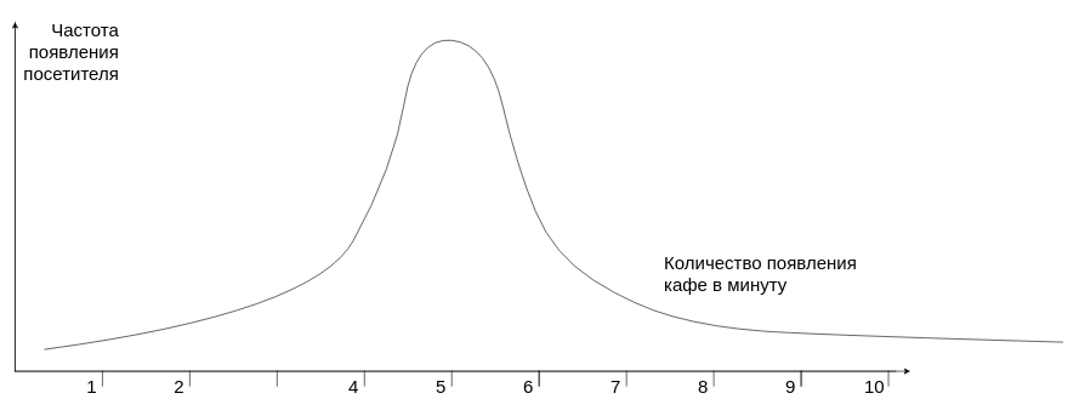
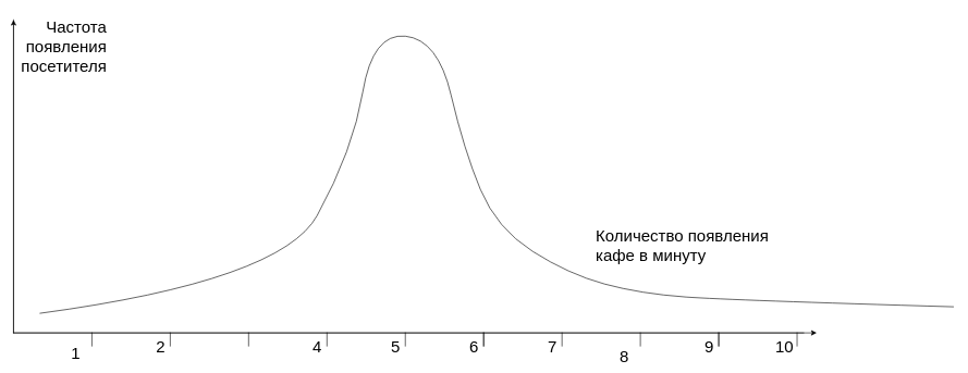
  <mxCell id="0" />
  <mxCell id="1" parent="0" />
  <mxCell id="2" value="" style="shape=partialRectangle;whiteSpace=wrap;html=1;bottom=0;right=0;fillColor=none;rotation=-180;flipV=0;flipH=1;" parent="1" vertex="1"><mxGeometry x="20" width="1210" height="480" as="geometry" y="30" /></mxCell>
  <mxCell id="3" value="" style="shape=partialRectangle;whiteSpace=wrap;html=1;top=0;bottom=0;fillColor=none;" parent="1" vertex="1"><mxGeometry x="140" y="510" width="120" height="20" as="geometry" /></mxCell>
  <mxCell id="4" value="" style="shape=partialRectangle;whiteSpace=wrap;html=1;top=0;bottom=0;fillColor=none;" parent="1" vertex="1"><mxGeometry x="380" y="510" width="120" height="20" as="geometry" /></mxCell>
  <mxCell id="5" value="" style="shape=partialRectangle;whiteSpace=wrap;html=1;top=0;bottom=0;fillColor=none;" parent="1" vertex="1"><mxGeometry x="620" y="510" width="120" height="20" as="geometry" /></mxCell>
  <mxCell id="6" value="" style="shape=partialRectangle;whiteSpace=wrap;html=1;top=0;bottom=0;fillColor=none;" parent="1" vertex="1"><mxGeometry x="740" y="510" width="120" height="20" as="geometry" /></mxCell>
  <mxCell id="7" value="" style="curved=1;endArrow=none;html=1;endFill=0;" parent="1" edge="1"><mxGeometry width="50" height="50" relative="1" as="geometry"><mxPoint x="60" y="480" as="sourcePoint" /><mxPoint x="1460" y="470" as="targetPoint" /><Array as="points"><mxPoint x="430" y="430" /><mxPoint x="540" y="230" /><mxPoint x="570" y="50" /><mxPoint x="670" y="60" /><mxPoint x="710" y="230" /><mxPoint x="760" y="350" /><mxPoint x="870" y="420" /><mxPoint x="980" y="450" /><mxPoint x="1120" y="460" /><mxPoint x="1460" y="470" /></Array></mxGeometry></mxCell>
- <mxCell id="8" value="1" style="text;html=1;align=center;verticalAlign=middle;resizable=0;points=[];autosize=1;fontSize=25;" parent="1" vertex="1"><mxGeometry x="110" y="510" width="30" height="40" as="geometry" /></mxCell>
+ <mxCell id="8" value="1" style="text;html=1;align=center;verticalAlign=middle;resizable=0;points=[];autosize=1;fontSize=25;" parent="1" vertex="1"><mxGeometry x="100" y="520" width="30" height="40" as="geometry" /></mxCell>
  <mxCell id="9" value="2" style="text;html=1;align=center;verticalAlign=middle;resizable=0;points=[];autosize=1;fontSize=25;" parent="1" vertex="1"><mxGeometry x="230" y="510" width="30" height="40" as="geometry" /></mxCell>
  <mxCell id="10" value="4" style="text;html=1;align=center;verticalAlign=middle;resizable=0;points=[];autosize=1;fontSize=25;" parent="1" vertex="1"><mxGeometry x="470" y="510" width="30" height="40" as="geometry" /></mxCell>
  <mxCell id="11" value="5" style="text;html=1;align=center;verticalAlign=middle;resizable=0;points=[];autosize=1;fontSize=25;" parent="1" vertex="1"><mxGeometry x="590" y="510" width="30" height="40" as="geometry" /></mxCell>
  <mxCell id="12" value="6" style="text;html=1;align=center;verticalAlign=middle;resizable=0;points=[];autosize=1;fontSize=25;" parent="1" vertex="1"><mxGeometry x="710" y="510" width="30" height="40" as="geometry" /></mxCell>
  <mxCell id="13" value="7" style="text;html=1;align=center;verticalAlign=middle;resizable=0;points=[];autosize=1;fontSize=25;" parent="1" vertex="1"><mxGeometry x="830" y="510" width="30" height="40" as="geometry" /></mxCell>
  <mxCell id="14" value="&lt;div&gt;&lt;span&gt;Количество появления&lt;/span&gt;&lt;/div&gt;&lt;div&gt;&lt;span&gt;кафе в минуту&lt;/span&gt;&lt;/div&gt;" style="text;html=1;align=left;verticalAlign=middle;resizable=0;points=[];autosize=1;fontSize=25;" parent="1" vertex="1"><mxGeometry x="910" y="340" width="300" height="70" as="geometry" /></mxCell>
  <mxCell id="15" value="&lt;div style=&quot;text-align: right&quot;&gt;&lt;span&gt;Частота&lt;/span&gt;&lt;/div&gt;&lt;div style=&quot;text-align: right&quot;&gt;&lt;span&gt;появления&lt;/span&gt;&lt;/div&gt;посетителя" style="text;html=1;align=left;verticalAlign=middle;resizable=0;points=[];autosize=1;fontSize=25;" parent="1" vertex="1"><mxGeometry x="30" y="20" width="150" height="100" as="geometry" /></mxCell>
  <mxCell id="16" value="" style="shape=partialRectangle;whiteSpace=wrap;html=1;top=0;bottom=0;fillColor=none;" parent="1" vertex="1"><mxGeometry x="980" y="510" width="120" height="20" as="geometry" /></mxCell>
- <mxCell id="17" value="8" style="text;html=1;align=center;verticalAlign=middle;resizable=0;points=[];autosize=1;fontSize=25;" parent="1" vertex="1"><mxGeometry x="950" y="510" width="30" height="40" as="geometry" /></mxCell>
+ <mxCell id="17" value="8" style="text;html=1;align=center;verticalAlign=middle;resizable=0;points=[];autosize=1;fontSize=25;" parent="1" vertex="1"><mxGeometry x="940" y="525" width="30" height="40" as="geometry" /></mxCell>
  <mxCell id="18" value="9" style="text;html=1;align=center;verticalAlign=middle;resizable=0;points=[];autosize=1;fontSize=25;" parent="1" vertex="1"><mxGeometry x="1070" y="510" width="30" height="40" as="geometry" /></mxCell>
  <mxCell id="19" value="" style="shape=partialRectangle;whiteSpace=wrap;html=1;top=0;bottom=0;fillColor=none;" parent="1" vertex="1"><mxGeometry x="1100" y="510" width="120" height="20" as="geometry" /></mxCell>
  <mxCell id="20" value="10" style="text;html=1;align=left;verticalAlign=middle;resizable=0;points=[];autosize=1;fontSize=25;" parent="1" vertex="1"><mxGeometry x="1185" y="510" width="40" height="40" as="geometry" /></mxCell>
  <mxCell id="21" value="" style="endArrow=classic;html=1;exitX=1;exitY=0;exitDx=0;exitDy=0;entryX=1;entryY=1;entryDx=0;entryDy=0;" parent="1" source="2" target="2" edge="1"><mxGeometry width="50" height="50" relative="1" as="geometry"><mxPoint x="420" y="260" as="sourcePoint" /><mxPoint x="470" y="210" as="targetPoint" /></mxGeometry></mxCell>
  <mxCell id="22" value="" style="endArrow=classic;html=1;" parent="1" edge="1"><mxGeometry width="50" height="50" relative="1" as="geometry"><mxPoint x="20" y="510" as="sourcePoint" /><mxPoint x="1250" y="510" as="targetPoint" /><Array as="points" /></mxGeometry></mxCell>
